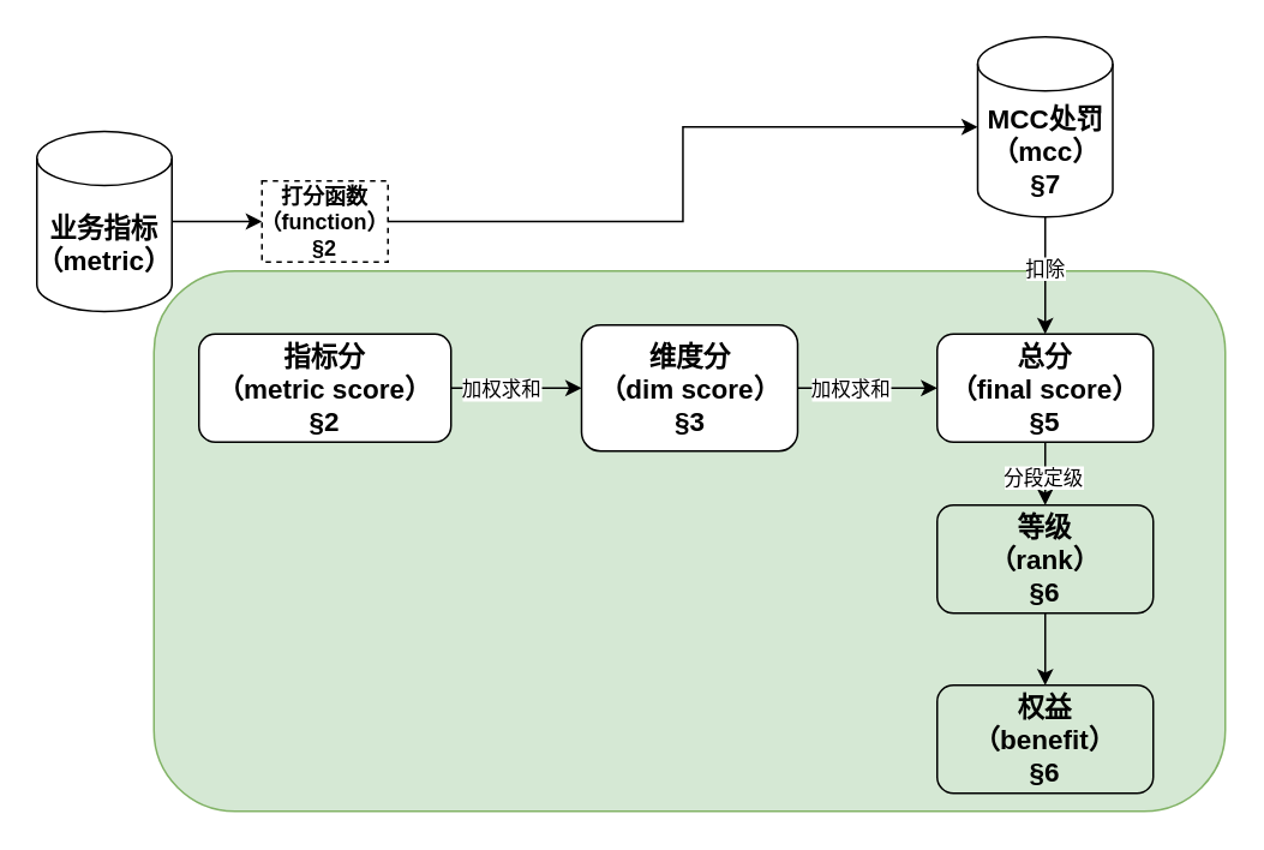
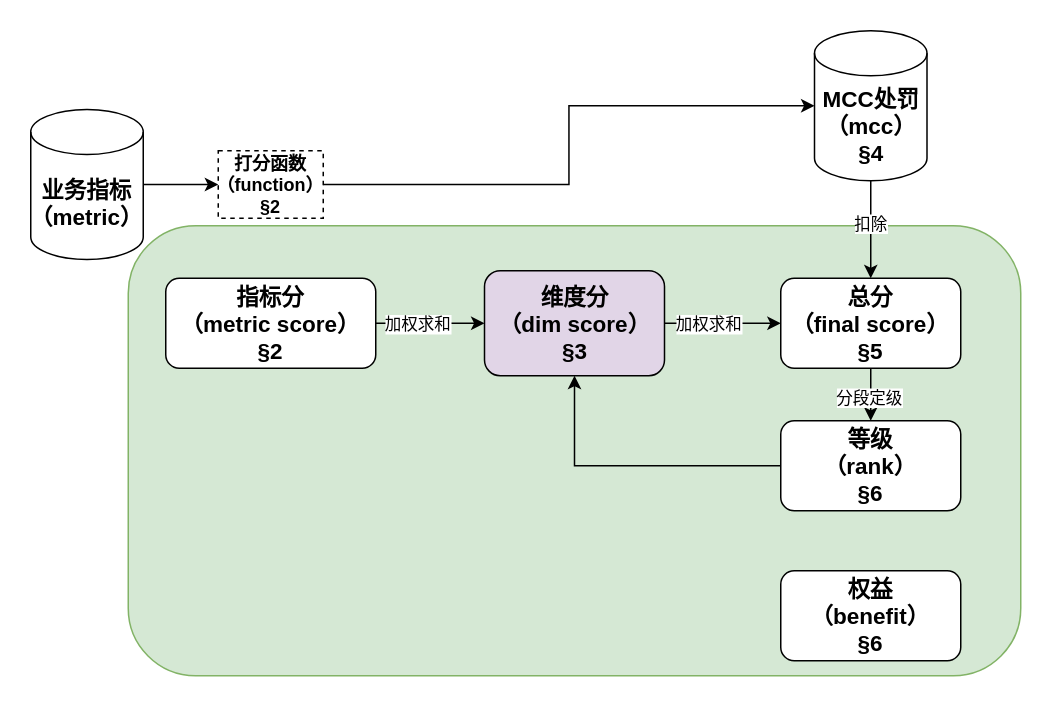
  <mxCell id="0" />
  <mxCell id="1" parent="0" />
  <mxCell id="2" value="" style="rounded=1;whiteSpace=wrap;html=1;fillColor=#d5e8d4;strokeColor=#82b366;fillStyle=auto;gradientColor=none;" vertex="1" parent="1"><mxGeometry x="85" y="150" width="595" height="300" as="geometry" /></mxCell>
  <mxCell id="3" style="edgeStyle=orthogonalEdgeStyle;rounded=0;orthogonalLoop=1;jettySize=auto;html=1;entryX=0;entryY=0.5;entryDx=0;entryDy=0;" edge="1" parent="1" source="4" target="18"><mxGeometry relative="1" as="geometry" /></mxCell>
  <mxCell id="4" value="&lt;font style=&quot;font-size: 15px;&quot;&gt;&lt;b&gt;业务指标&lt;br&gt;（metric）&lt;/b&gt;&lt;br&gt;&lt;/font&gt;" style="shape=cylinder3;whiteSpace=wrap;html=1;boundedLbl=1;backgroundOutline=1;size=15;" vertex="1" parent="1"><mxGeometry x="20" y="72.5" width="75" height="100" as="geometry" /></mxCell>
  <mxCell id="5" style="edgeStyle=orthogonalEdgeStyle;rounded=0;orthogonalLoop=1;jettySize=auto;html=1;entryX=0;entryY=0.5;entryDx=0;entryDy=0;" edge="1" parent="1" source="7" target="10"><mxGeometry relative="1" as="geometry" /></mxCell>
  <mxCell id="6" value="加权求和" style="edgeLabel;html=1;align=center;verticalAlign=middle;resizable=0;points=[];" vertex="1" connectable="0" parent="5"><mxGeometry x="-0.244" y="-1" relative="1" as="geometry"><mxPoint y="-1" as="offset" /></mxGeometry></mxCell>
  <mxCell id="7" value="&lt;font style=&quot;font-size: 15px;&quot;&gt;&lt;b&gt;指标分&lt;br style=&quot;border-color: var(--border-color);&quot;&gt;（metric score）&lt;br&gt;§2&lt;br&gt;&lt;/b&gt;&lt;/font&gt;" style="rounded=1;whiteSpace=wrap;html=1;" vertex="1" parent="1"><mxGeometry x="110" y="185" width="140" height="60" as="geometry" /></mxCell>
  <mxCell id="8" style="edgeStyle=orthogonalEdgeStyle;rounded=0;orthogonalLoop=1;jettySize=auto;html=1;entryX=0;entryY=0.5;entryDx=0;entryDy=0;" edge="1" parent="1" source="10" target="13"><mxGeometry relative="1" as="geometry" /></mxCell>
  <mxCell id="9" value="加权求和" style="edgeLabel;html=1;align=center;verticalAlign=middle;resizable=0;points=[];" vertex="1" connectable="0" parent="8"><mxGeometry x="0.05" y="2" relative="1" as="geometry"><mxPoint x="-12" y="2" as="offset" /></mxGeometry></mxCell>
- <mxCell id="10" value="&lt;font style=&quot;font-size: 15px;&quot;&gt;&lt;b&gt;维度分&lt;br style=&quot;border-color: var(--border-color);&quot;&gt;（dim score）&lt;br&gt;&lt;/b&gt;&lt;b style=&quot;border-color: var(--border-color);&quot;&gt;§3&lt;/b&gt;&lt;b&gt;&lt;br&gt;&lt;/b&gt;&lt;/font&gt;" style="rounded=1;whiteSpace=wrap;html=1;" vertex="1" parent="1"><mxGeometry x="322.5" y="180" width="120" height="70" as="geometry" /></mxCell>
+ <mxCell id="10" value="&lt;font style=&quot;font-size: 15px;&quot;&gt;&lt;b&gt;维度分&lt;br style=&quot;border-color: var(--border-color);&quot;&gt;（dim score）&lt;br&gt;&lt;/b&gt;&lt;b style=&quot;border-color: var(--border-color);&quot;&gt;§3&lt;/b&gt;&lt;b&gt;&lt;br&gt;&lt;/b&gt;&lt;/font&gt;" style="rounded=1;whiteSpace=wrap;html=1;fillColor=#e1d5e7;" vertex="1" parent="1"><mxGeometry x="322.5" y="180" width="120" height="70" as="geometry" /></mxCell>
  <mxCell id="11" style="edgeStyle=orthogonalEdgeStyle;rounded=0;orthogonalLoop=1;jettySize=auto;html=1;entryX=0.5;entryY=0;entryDx=0;entryDy=0;" edge="1" parent="1" source="13" target="15"><mxGeometry relative="1" as="geometry" /></mxCell>
  <mxCell id="12" value="分段定级" style="edgeLabel;html=1;align=center;verticalAlign=middle;resizable=0;points=[];" vertex="1" connectable="0" parent="11"><mxGeometry x="-0.05" y="2" relative="1" as="geometry"><mxPoint as="offset" /></mxGeometry></mxCell>
  <mxCell id="13" value="&lt;font style=&quot;font-size: 15px;&quot;&gt;&lt;b&gt;总分&lt;br style=&quot;border-color: var(--border-color);&quot;&gt;（final score）&lt;br&gt;&lt;/b&gt;&lt;b style=&quot;border-color: var(--border-color);&quot;&gt;§5&lt;/b&gt;&lt;b&gt;&lt;br&gt;&lt;/b&gt;&lt;/font&gt;" style="rounded=1;whiteSpace=wrap;html=1;" vertex="1" parent="1"><mxGeometry x="520" y="185" width="120" height="60" as="geometry" /></mxCell>
- <mxCell id="14" style="edgeStyle=orthogonalEdgeStyle;rounded=0;orthogonalLoop=1;jettySize=auto;html=1;entryX=0.5;entryY=0;entryDx=0;entryDy=0;" edge="1" parent="1" source="15" target="16"><mxGeometry relative="1" as="geometry" /></mxCell>
- <mxCell id="15" value="&lt;font style=&quot;font-size: 15px;&quot;&gt;&lt;b&gt;等级&lt;br style=&quot;border-color: var(--border-color);&quot;&gt;（rank）&lt;br&gt;&lt;/b&gt;&lt;b style=&quot;border-color: var(--border-color);&quot;&gt;§6&lt;/b&gt;&lt;b&gt;&lt;br&gt;&lt;/b&gt;&lt;/font&gt;" style="rounded=1;whiteSpace=wrap;html=1;fillColor=#d5e8d4;" vertex="1" parent="1"><mxGeometry x="520" y="280" width="120" height="60" as="geometry" /></mxCell>
- <mxCell id="16" value="&lt;font style=&quot;font-size: 15px;&quot;&gt;&lt;b&gt;权益&lt;br style=&quot;border-color: var(--border-color);&quot;&gt;（benefit）&lt;br&gt;&lt;/b&gt;&lt;b style=&quot;border-color: var(--border-color);&quot;&gt;§6&lt;/b&gt;&lt;b&gt;&lt;br&gt;&lt;/b&gt;&lt;/font&gt;" style="rounded=1;whiteSpace=wrap;html=1;fillColor=#d5e8d4;" vertex="1" parent="1"><mxGeometry x="520" y="380" width="120" height="60" as="geometry" /></mxCell>
+ <mxCell id="14" style="edgeStyle=orthogonalEdgeStyle;rounded=0;orthogonalLoop=1;jettySize=auto;html=1;" edge="1" parent="1" source="15" target="10"><mxGeometry relative="1" as="geometry" /></mxCell>
+ <mxCell id="15" value="&lt;font style=&quot;font-size: 15px;&quot;&gt;&lt;b&gt;等级&lt;br style=&quot;border-color: var(--border-color);&quot;&gt;（rank）&lt;br&gt;&lt;/b&gt;&lt;b style=&quot;border-color: var(--border-color);&quot;&gt;§6&lt;/b&gt;&lt;b&gt;&lt;br&gt;&lt;/b&gt;&lt;/font&gt;" style="rounded=1;whiteSpace=wrap;html=1;" vertex="1" parent="1"><mxGeometry x="520" y="280" width="120" height="60" as="geometry" /></mxCell>
+ <mxCell id="16" value="&lt;font style=&quot;font-size: 15px;&quot;&gt;&lt;b&gt;权益&lt;br style=&quot;border-color: var(--border-color);&quot;&gt;（benefit）&lt;br&gt;&lt;/b&gt;&lt;b style=&quot;border-color: var(--border-color);&quot;&gt;§6&lt;/b&gt;&lt;b&gt;&lt;br&gt;&lt;/b&gt;&lt;/font&gt;" style="rounded=1;whiteSpace=wrap;html=1;" vertex="1" parent="1"><mxGeometry x="520" y="380" width="120" height="60" as="geometry" /></mxCell>
  <mxCell id="17" style="edgeStyle=orthogonalEdgeStyle;rounded=0;orthogonalLoop=1;jettySize=auto;html=1;" edge="1" parent="1" source="18" target="21"><mxGeometry relative="1" as="geometry" /></mxCell>
  <mxCell id="18" value="&lt;b&gt;打分函数&lt;br&gt;（function）&lt;br&gt;§2&lt;br&gt;&lt;/b&gt;" style="rounded=0;whiteSpace=wrap;html=1;dashed=1;" vertex="1" parent="1"><mxGeometry x="145" y="100" width="70" height="45" as="geometry" /></mxCell>
  <mxCell id="19" style="edgeStyle=orthogonalEdgeStyle;rounded=0;orthogonalLoop=1;jettySize=auto;html=1;entryX=0.5;entryY=0;entryDx=0;entryDy=0;" edge="1" parent="1" source="21" target="13"><mxGeometry relative="1" as="geometry" /></mxCell>
  <mxCell id="20" value="扣除" style="edgeLabel;html=1;align=center;verticalAlign=middle;resizable=0;points=[];" vertex="1" connectable="0" parent="19"><mxGeometry x="-0.133" y="-1" relative="1" as="geometry"><mxPoint as="offset" /></mxGeometry></mxCell>
- <mxCell id="21" value="&lt;font style=&quot;font-size: 15px;&quot;&gt;&lt;b&gt;MCC处罚&lt;br&gt;（mcc）&lt;br&gt;&lt;/b&gt;&lt;b style=&quot;border-color: var(--border-color);&quot;&gt;§7&lt;/b&gt;&lt;br&gt;&lt;/font&gt;" style="shape=cylinder3;whiteSpace=wrap;html=1;boundedLbl=1;backgroundOutline=1;size=15;" vertex="1" parent="1"><mxGeometry x="542.5" y="20" width="75" height="100" as="geometry" /></mxCell>
+ <mxCell id="21" value="&lt;font style=&quot;font-size: 15px;&quot;&gt;&lt;b&gt;MCC处罚&lt;br&gt;（mcc）&lt;br&gt;&lt;/b&gt;&lt;b style=&quot;border-color: var(--border-color);&quot;&gt;§4&lt;/b&gt;&lt;br&gt;&lt;/font&gt;" style="shape=cylinder3;whiteSpace=wrap;html=1;boundedLbl=1;backgroundOutline=1;size=15;" vertex="1" parent="1"><mxGeometry x="542.5" y="20" width="75" height="100" as="geometry" /></mxCell>
